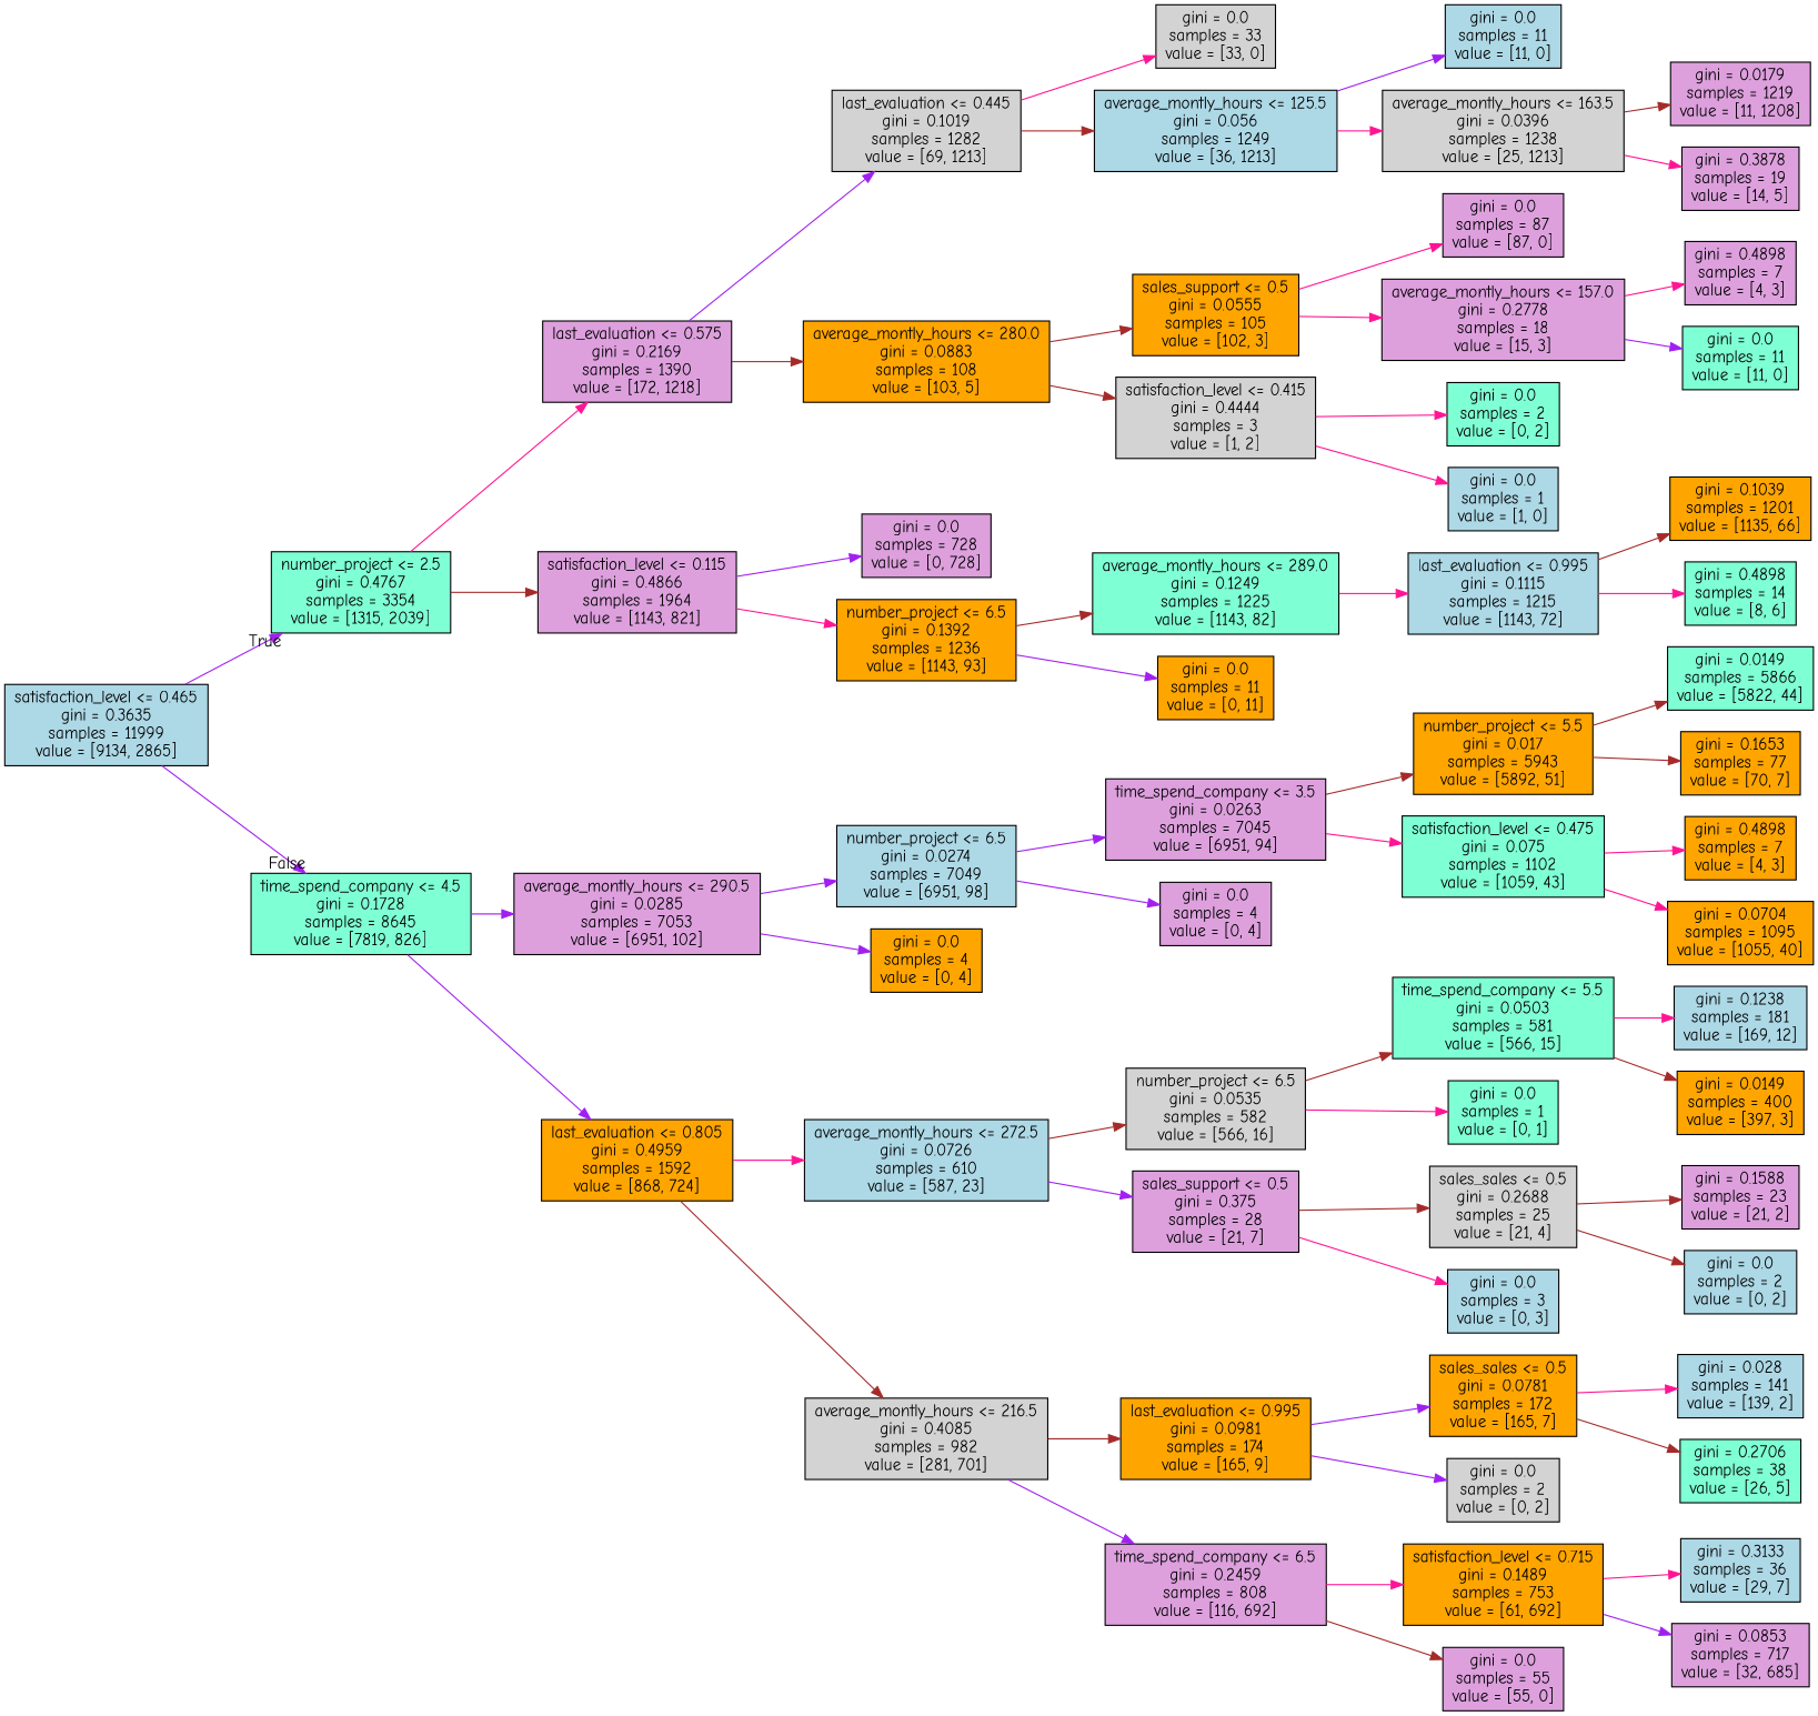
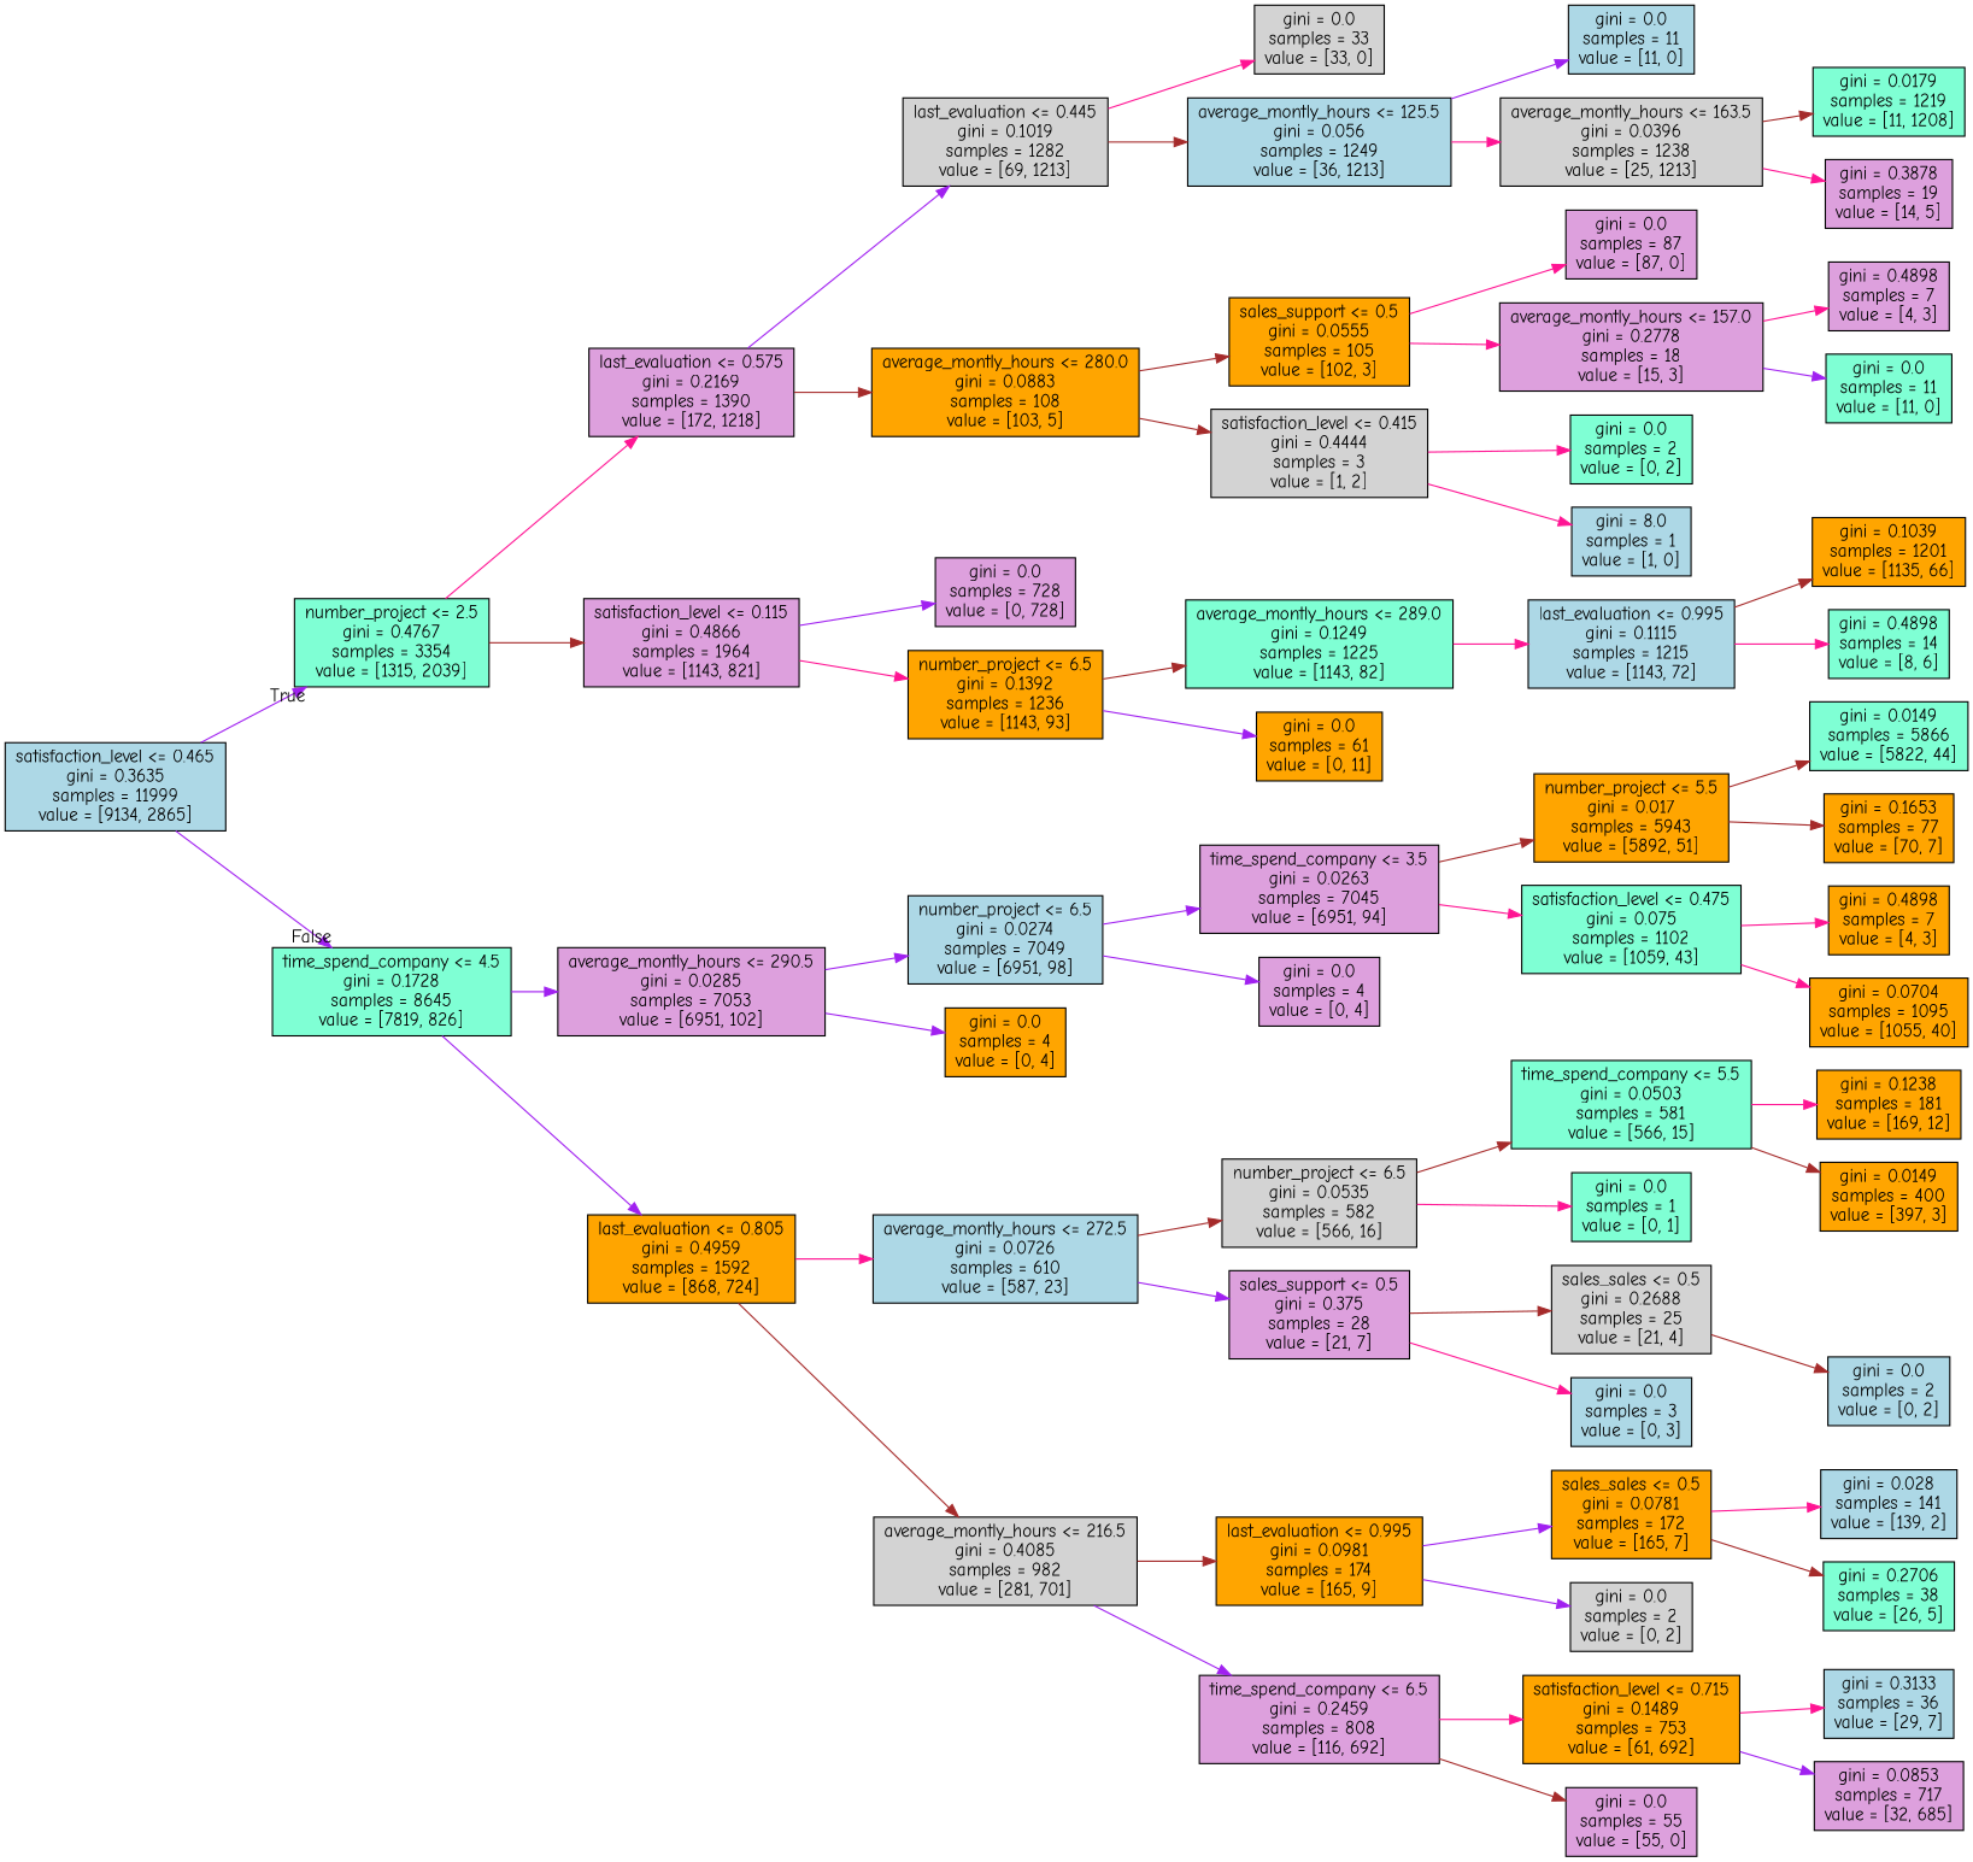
  digraph {
    fontname="Comic Neue"
    rankdir=LR
    node [fillcolor=plum fontname="Comic Neue" shape=box style=filled]
    edge [color=deeppink fontname="Comic Neue"]
    n1 [fillcolor=lightblue label="satisfaction_level <= 0.465\ngini = 0.3635\nsamples = 11999\nvalue = [9134, 2865]"]
    n2 [fillcolor=aquamarine label="number_project <= 2.5\ngini = 0.4767\nsamples = 3354\nvalue = [1315, 2039]"]
    n3 [fillcolor=aquamarine label="time_spend_company <= 4.5\ngini = 0.1728\nsamples = 8645\nvalue = [7819, 826]"]
    n4 [label="last_evaluation <= 0.575\ngini = 0.2169\nsamples = 1390\nvalue = [172, 1218]"]
    n5 [label="satisfaction_level <= 0.115\ngini = 0.4866\nsamples = 1964\nvalue = [1143, 821]"]
    n6 [label="average_montly_hours <= 290.5\ngini = 0.0285\nsamples = 7053\nvalue = [6951, 102]"]
    n7 [fillcolor=orange label="last_evaluation <= 0.805\ngini = 0.4959\nsamples = 1592\nvalue = [868, 724]"]
    n8 [fillcolor=lightgrey label="last_evaluation <= 0.445\ngini = 0.1019\nsamples = 1282\nvalue = [69, 1213]"]
    n9 [fillcolor=orange label="average_montly_hours <= 280.0\ngini = 0.0883\nsamples = 108\nvalue = [103, 5]"]
    n10 [label="gini = 0.0\nsamples = 728\nvalue = [0, 728]"]
    n11 [fillcolor=orange label="number_project <= 6.5\ngini = 0.1392\nsamples = 1236\nvalue = [1143, 93]"]
    n12 [fillcolor=lightgrey label="gini = 0.0\nsamples = 33\nvalue = [33, 0]"]
    n13 [fillcolor=lightblue label="average_montly_hours <= 125.5\ngini = 0.056\nsamples = 1249\nvalue = [36, 1213]"]
    n14 [fillcolor=orange label="sales_support <= 0.5\ngini = 0.0555\nsamples = 105\nvalue = [102, 3]"]
    n15 [fillcolor=lightgrey label="satisfaction_level <= 0.415\ngini = 0.4444\nsamples = 3\nvalue = [1, 2]"]
    n16 [fillcolor=lightblue label="gini = 0.0\nsamples = 11\nvalue = [11, 0]"]
    n17 [fillcolor=lightgrey label="average_montly_hours <= 163.5\ngini = 0.0396\nsamples = 1238\nvalue = [25, 1213]"]
-   n18 [label="gini = 0.0179\nsamples = 1219\nvalue = [11, 1208]"]
+   n18 [fillcolor=aquamarine label="gini = 0.0179\nsamples = 1219\nvalue = [11, 1208]"]
    n19 [label="gini = 0.3878\nsamples = 19\nvalue = [14, 5]"]
    n20 [label="gini = 0.0\nsamples = 87\nvalue = [87, 0]"]
    n21 [label="average_montly_hours <= 157.0\ngini = 0.2778\nsamples = 18\nvalue = [15, 3]"]
    n22 [fillcolor=aquamarine label="gini = 0.0\nsamples = 2\nvalue = [0, 2]"]
-   n23 [fillcolor=lightblue label="gini = 0.0\nsamples = 1\nvalue = [1, 0]"]
+   n23 [fillcolor=lightblue label="gini = 8.0\nsamples = 1\nvalue = [1, 0]"]
    n24 [label="gini = 0.4898\nsamples = 7\nvalue = [4, 3]"]
    n25 [fillcolor=aquamarine label="gini = 0.0\nsamples = 11\nvalue = [11, 0]"]
    n26 [fillcolor=aquamarine label="average_montly_hours <= 289.0\ngini = 0.1249\nsamples = 1225\nvalue = [1143, 82]"]
-   n27 [fillcolor=orange label="gini = 0.0\nsamples = 11\nvalue = [0, 11]"]
+   n27 [fillcolor=orange label="gini = 0.0\nsamples = 61\nvalue = [0, 11]"]
    n28 [fillcolor=lightblue label="last_evaluation <= 0.995\ngini = 0.1115\nsamples = 1215\nvalue = [1143, 72]"]
    n29 [fillcolor=orange label="gini = 0.1039\nsamples = 1201\nvalue = [1135, 66]"]
    n30 [fillcolor=aquamarine label="gini = 0.4898\nsamples = 14\nvalue = [8, 6]"]
    n31 [fillcolor=lightblue label="number_project <= 6.5\ngini = 0.0274\nsamples = 7049\nvalue = [6951, 98]"]
    n32 [fillcolor=orange label="gini = 0.0\nsamples = 4\nvalue = [0, 4]"]
    n33 [fillcolor=lightblue label="average_montly_hours <= 272.5\ngini = 0.0726\nsamples = 610\nvalue = [587, 23]"]
    n34 [fillcolor=lightgrey label="average_montly_hours <= 216.5\ngini = 0.4085\nsamples = 982\nvalue = [281, 701]"]
    n35 [label="time_spend_company <= 3.5\ngini = 0.0263\nsamples = 7045\nvalue = [6951, 94]"]
    n36 [label="gini = 0.0\nsamples = 4\nvalue = [0, 4]"]
    n37 [fillcolor=orange label="number_project <= 5.5\ngini = 0.017\nsamples = 5943\nvalue = [5892, 51]"]
    n38 [fillcolor=aquamarine label="satisfaction_level <= 0.475\ngini = 0.075\nsamples = 1102\nvalue = [1059, 43]"]
    n39 [fillcolor=aquamarine label="gini = 0.0149\nsamples = 5866\nvalue = [5822, 44]"]
    n40 [fillcolor=orange label="gini = 0.1653\nsamples = 77\nvalue = [70, 7]"]
    n41 [fillcolor=orange label="gini = 0.4898\nsamples = 7\nvalue = [4, 3]"]
    n42 [fillcolor=orange label="gini = 0.0704\nsamples = 1095\nvalue = [1055, 40]"]
    n43 [fillcolor=lightgrey label="number_project <= 6.5\ngini = 0.0535\nsamples = 582\nvalue = [566, 16]"]
    n44 [label="sales_support <= 0.5\ngini = 0.375\nsamples = 28\nvalue = [21, 7]"]
    n45 [fillcolor=orange label="last_evaluation <= 0.995\ngini = 0.0981\nsamples = 174\nvalue = [165, 9]"]
    n46 [label="time_spend_company <= 6.5\ngini = 0.2459\nsamples = 808\nvalue = [116, 692]"]
    n47 [fillcolor=aquamarine label="time_spend_company <= 5.5\ngini = 0.0503\nsamples = 581\nvalue = [566, 15]"]
    n48 [fillcolor=aquamarine label="gini = 0.0\nsamples = 1\nvalue = [0, 1]"]
    n49 [fillcolor=lightgrey label="sales_sales <= 0.5\ngini = 0.2688\nsamples = 25\nvalue = [21, 4]"]
    n50 [fillcolor=lightblue label="gini = 0.0\nsamples = 3\nvalue = [0, 3]"]
-   n51 [fillcolor=lightblue label="gini = 0.1238\nsamples = 181\nvalue = [169, 12]"]
+   n51 [fillcolor=orange label="gini = 0.1238\nsamples = 181\nvalue = [169, 12]"]
    n52 [fillcolor=orange label="gini = 0.0149\nsamples = 400\nvalue = [397, 3]"]
-   n53 [label="gini = 0.1588\nsamples = 23\nvalue = [21, 2]"]
    n54 [fillcolor=lightblue label="gini = 0.0\nsamples = 2\nvalue = [0, 2]"]
    n55 [fillcolor=orange label="sales_sales <= 0.5\ngini = 0.0781\nsamples = 172\nvalue = [165, 7]"]
    n56 [fillcolor=lightgrey label="gini = 0.0\nsamples = 2\nvalue = [0, 2]"]
    n57 [fillcolor=orange label="satisfaction_level <= 0.715\ngini = 0.1489\nsamples = 753\nvalue = [61, 692]"]
    n58 [label="gini = 0.0\nsamples = 55\nvalue = [55, 0]"]
    n59 [fillcolor=lightblue label="gini = 0.028\nsamples = 141\nvalue = [139, 2]"]
    n60 [fillcolor=aquamarine label="gini = 0.2706\nsamples = 38\nvalue = [26, 5]"]
    n61 [fillcolor=lightblue label="gini = 0.3133\nsamples = 36\nvalue = [29, 7]"]
    n62 [label="gini = 0.0853\nsamples = 717\nvalue = [32, 685]"]
    n1 -> n2 [color=purple headlabel=True labelangle=45 labeldistance=2.5]
    n1 -> n3 [color=purple headlabel=False labelangle=-45 labeldistance=2.5]
    n2 -> n4
    n2 -> n5 [color=brown]
    n3 -> n6 [color=purple]
    n3 -> n7 [color=purple]
    n4 -> n8 [color=purple]
    n4 -> n9 [color=brown]
    n5 -> n10 [color=purple]
    n5 -> n11
    n6 -> n31 [color=purple]
    n6 -> n32 [color=purple]
    n7 -> n33
    n7 -> n34 [color=brown]
    n8 -> n12
    n8 -> n13 [color=brown]
    n9 -> n14 [color=brown]
    n9 -> n15 [color=brown]
    n11 -> n26 [color=brown]
    n11 -> n27 [color=purple]
    n13 -> n16 [color=purple]
    n13 -> n17
    n14 -> n20
    n14 -> n21
    n15 -> n22
    n15 -> n23
    n17 -> n18 [color=brown]
    n17 -> n19
    n21 -> n24
    n21 -> n25 [color=purple]
    n26 -> n28
    n28 -> n29 [color=brown]
    n28 -> n30
    n31 -> n35 [color=purple]
    n31 -> n36 [color=purple]
    n33 -> n43 [color=brown]
    n33 -> n44 [color=purple]
    n34 -> n45 [color=brown]
    n34 -> n46 [color=purple]
    n35 -> n37 [color=brown]
    n35 -> n38
    n37 -> n39 [color=brown]
    n37 -> n40 [color=brown]
    n38 -> n41
    n38 -> n42
    n43 -> n47 [color=brown]
    n43 -> n48
    n44 -> n49 [color=brown]
    n44 -> n50
    n45 -> n55 [color=purple]
    n45 -> n56 [color=purple]
    n46 -> n57
    n46 -> n58 [color=brown]
    n47 -> n51
    n47 -> n52 [color=brown]
-   n49 -> n53 [color=brown]
    n49 -> n54 [color=brown]
    n55 -> n59
    n55 -> n60 [color=brown]
    n57 -> n61
    n57 -> n62 [color=purple]
  }
